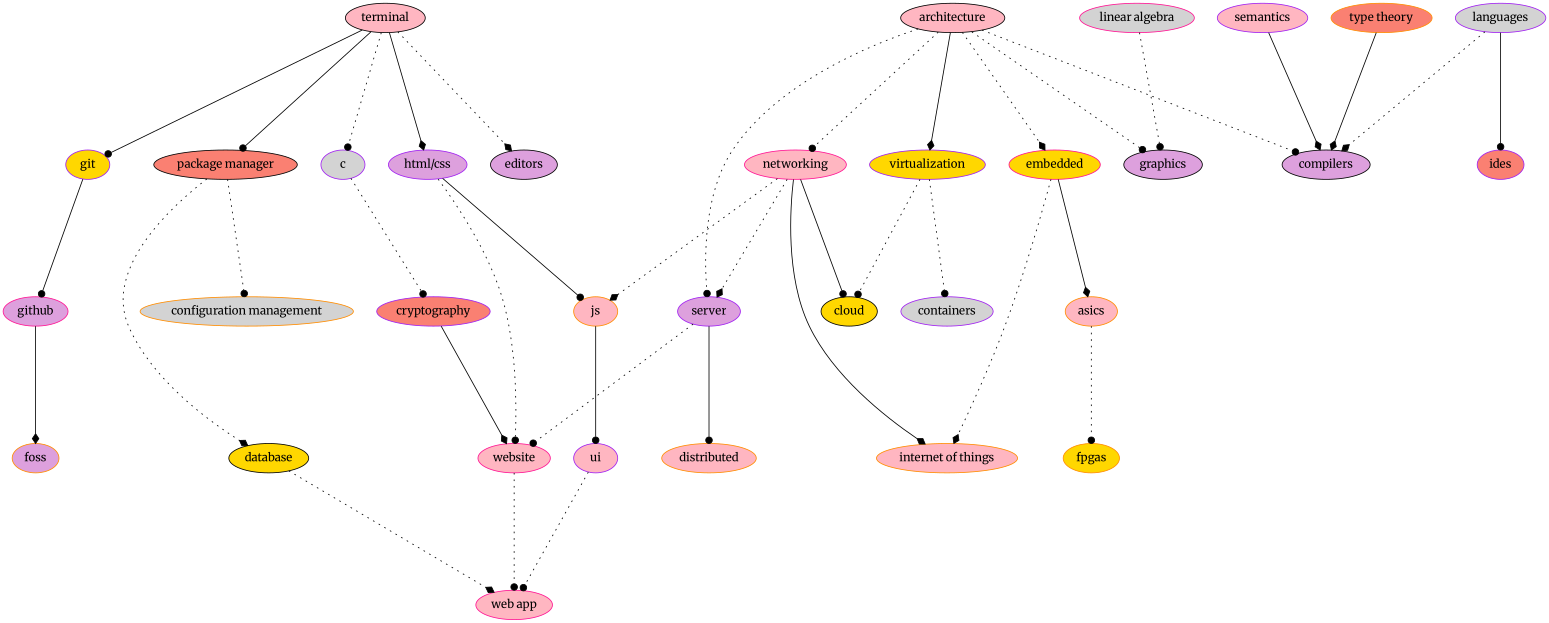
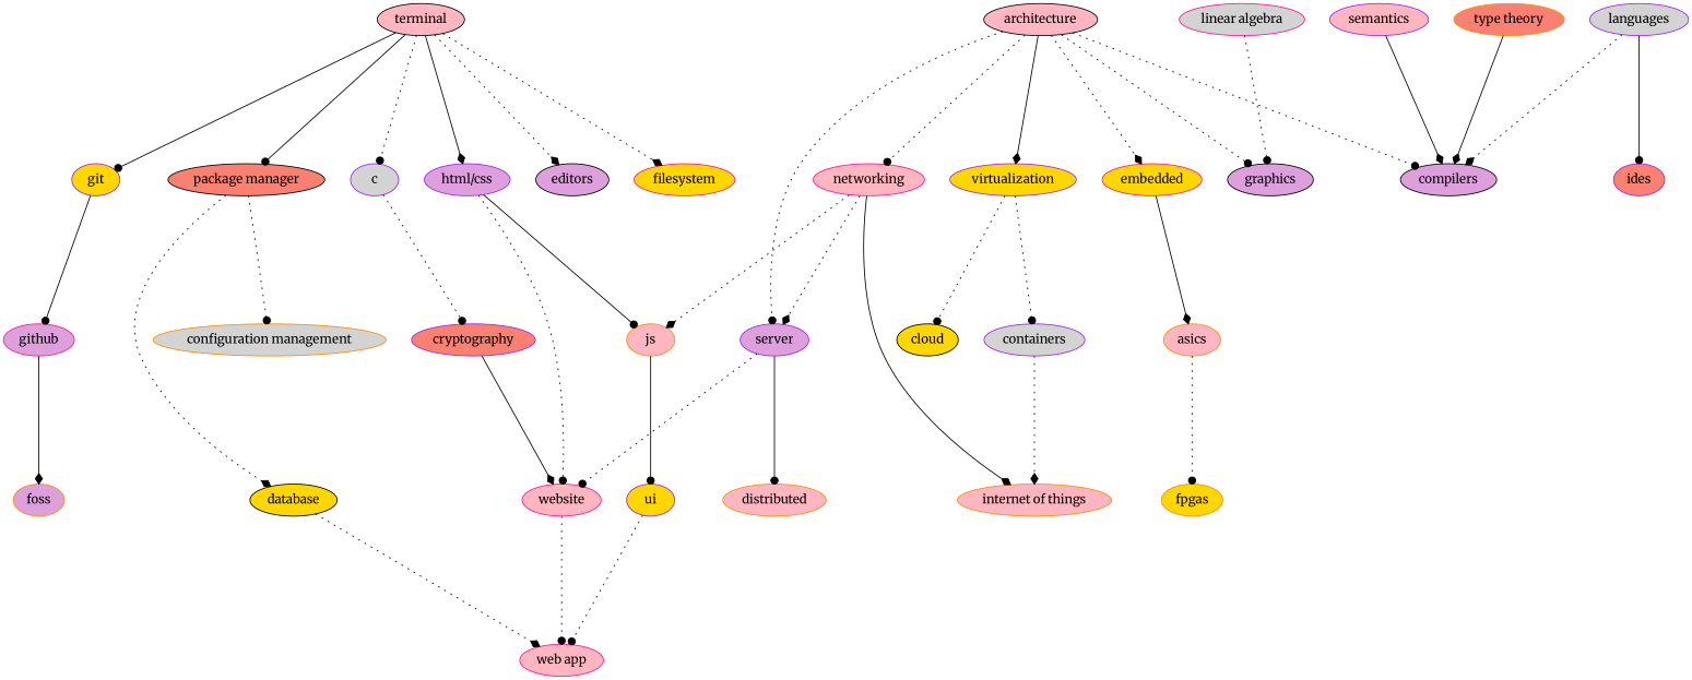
  digraph {
    compound=true
    fontname=Merriweather
    nodesep=0.4
    ranksep=2.0
    node [color=purple fillcolor=lightpink fontname=Merriweather style=filled]
    edge [arrowhead=dot fontname=Merriweather style=dotted]
    terminal [color=black rank=min]
    editors [color=black fillcolor=plum]
+   filesystem [color=deeppink fillcolor=gold]
    "package manager" [color=black fillcolor=salmon]
    git [fillcolor=gold]
    c [fillcolor=lightgrey]
    "html/css" [fillcolor=plum]
    "configuration management" [color=darkorange fillcolor=lightgrey]
    database [color=black fillcolor=gold]
    github [color=deeppink fillcolor=plum]
    cryptography [fillcolor=salmon]
    js [color=darkorange]
    website [color=deeppink]
    "web app" [color=deeppink]
    foss [color=darkorange fillcolor=plum]
    architecture [color=black]
    networking [color=deeppink]
    virtualization [fillcolor=gold]
    server [fillcolor=plum]
    embedded [color=deeppink fillcolor=gold]
    compilers [color=black fillcolor=plum]
    graphics [color=black fillcolor=plum]
    languages [fillcolor=lightgrey]
    ides [fillcolor=salmon]
    cloud [color=black fillcolor=gold]
    "internet of things" [color=darkorange]
    containers [fillcolor=lightgrey]
    distributed [color=darkorange]
    asics [color=darkorange]
-   ui
+   ui [fillcolor=gold]
    fpgas [color=darkorange fillcolor=gold]
    semantics
    "type theory" [color=darkorange fillcolor=salmon]
    "linear algebra" [color=deeppink fillcolor=lightgrey]
    terminal -> editors [arrowhead=diamond]
+   terminal -> filesystem [arrowhead=diamond]
    terminal -> "package manager" [style=solid]
    terminal -> git [style=solid]
    terminal -> c
    terminal -> "html/css" [arrowhead=diamond style=solid]
    "package manager" -> "configuration management"
    "package manager" -> database [arrowhead=diamond]
    git -> github [style=solid]
    c -> cryptography
    "html/css" -> js [style=solid]
    "html/css" -> website
    database -> "web app" [arrowhead=diamond]
    github -> foss [arrowhead=diamond style=solid]
    cryptography -> website [arrowhead=diamond style=solid]
    js -> ui [style=solid]
    website -> "web app"
    architecture -> networking
    architecture -> virtualization [arrowhead=diamond style=solid]
    architecture -> server
    architecture -> embedded [arrowhead=diamond]
    architecture -> compilers
    architecture -> graphics
    networking -> js [arrowhead=diamond]
    networking -> server [arrowhead=diamond]
-   networking -> cloud [style=solid]
    networking -> "internet of things" [arrowhead=diamond style=solid]
    virtualization -> cloud
    virtualization -> containers
    server -> website
    server -> distributed [style=solid]
-   embedded -> "internet of things" [arrowhead=diamond]
+   containers -> "internet of things" [arrowhead=diamond]
    embedded -> asics [arrowhead=diamond style=solid]
    languages -> compilers [arrowhead=diamond]
    languages -> ides [style=solid]
    asics -> fpgas
    ui -> "web app"
    semantics -> compilers [arrowhead=diamond style=solid]
    "type theory" -> compilers [arrowhead=diamond style=solid]
    "linear algebra" -> graphics
  }
